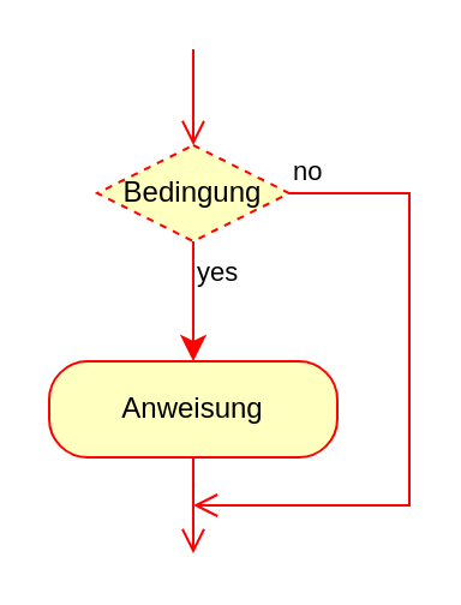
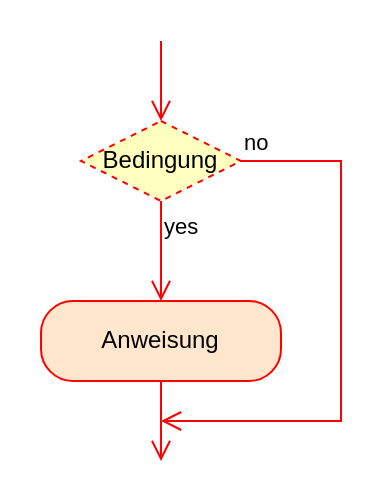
  <mxCell id="0" />
  <mxCell id="1" parent="0" />
  <mxCell id="2" value="Bedingung" style="rhombus;whiteSpace=wrap;html=1;fontColor=#000000;fillColor=#ffffc0;strokeColor=#ff0000;dashed=1;" vertex="1" parent="1"><mxGeometry x="40" y="60" width="80" height="40" as="geometry" /></mxCell>
  <mxCell id="3" value="no" style="edgeStyle=orthogonalEdgeStyle;html=1;align=left;verticalAlign=bottom;endArrow=open;endSize=8;strokeColor=#ff0000;rounded=0;" edge="1" source="2" parent="1"><mxGeometry x="-1" relative="1" as="geometry"><mxPoint x="80" y="210" as="targetPoint" /><Array as="points"><mxPoint x="170" y="80" /><mxPoint x="170" y="210" /></Array></mxGeometry></mxCell>
- <mxCell id="4" value="yes" style="edgeStyle=orthogonalEdgeStyle;html=1;align=left;verticalAlign=top;endArrow=classic;endSize=8;strokeColor=#ff0000;rounded=0;entryX=0.5;entryY=0;entryDx=0;entryDy=0;" edge="1" source="2" parent="1" target="6"><mxGeometry x="-1" relative="1" as="geometry"><mxPoint x="80" y="160" as="targetPoint" /></mxGeometry></mxCell>
+ <mxCell id="4" value="yes" style="edgeStyle=orthogonalEdgeStyle;html=1;align=left;verticalAlign=top;endArrow=open;endSize=8;strokeColor=#ff0000;rounded=0;entryX=0.5;entryY=0;entryDx=0;entryDy=0;" edge="1" source="2" parent="1" target="6"><mxGeometry x="-1" relative="1" as="geometry"><mxPoint x="80" y="160" as="targetPoint" /></mxGeometry></mxCell>
  <mxCell id="5" value="" style="html=1;align=left;verticalAlign=top;endArrow=open;endSize=8;strokeColor=#ff0000;rounded=0;entryX=0.5;entryY=0;entryDx=0;entryDy=0;" edge="1" parent="1" target="2"><mxGeometry x="-1" y="-90" relative="1" as="geometry"><mxPoint x="90" y="130" as="targetPoint" /><mxPoint x="80" y="20" as="sourcePoint" /><mxPoint as="offset" /></mxGeometry></mxCell>
- <mxCell id="6" value="Anweisung" style="rounded=1;whiteSpace=wrap;html=1;arcSize=40;fontColor=#000000;fillColor=#ffffc0;strokeColor=#ff0000;" vertex="1" parent="1"><mxGeometry x="20" y="150" width="120" height="40" as="geometry" /></mxCell>
+ <mxCell id="6" value="Anweisung" style="rounded=1;whiteSpace=wrap;html=1;arcSize=40;fontColor=#000000;fillColor=#ffe6cc;strokeColor=#ff0000;" vertex="1" parent="1"><mxGeometry x="20" y="150" width="120" height="40" as="geometry" /></mxCell>
  <mxCell id="7" value="" style="edgeStyle=orthogonalEdgeStyle;html=1;verticalAlign=bottom;endArrow=open;endSize=8;strokeColor=#ff0000;rounded=0;" edge="1" source="6" parent="1"><mxGeometry relative="1" as="geometry"><mxPoint x="80" y="230" as="targetPoint" /></mxGeometry></mxCell>
